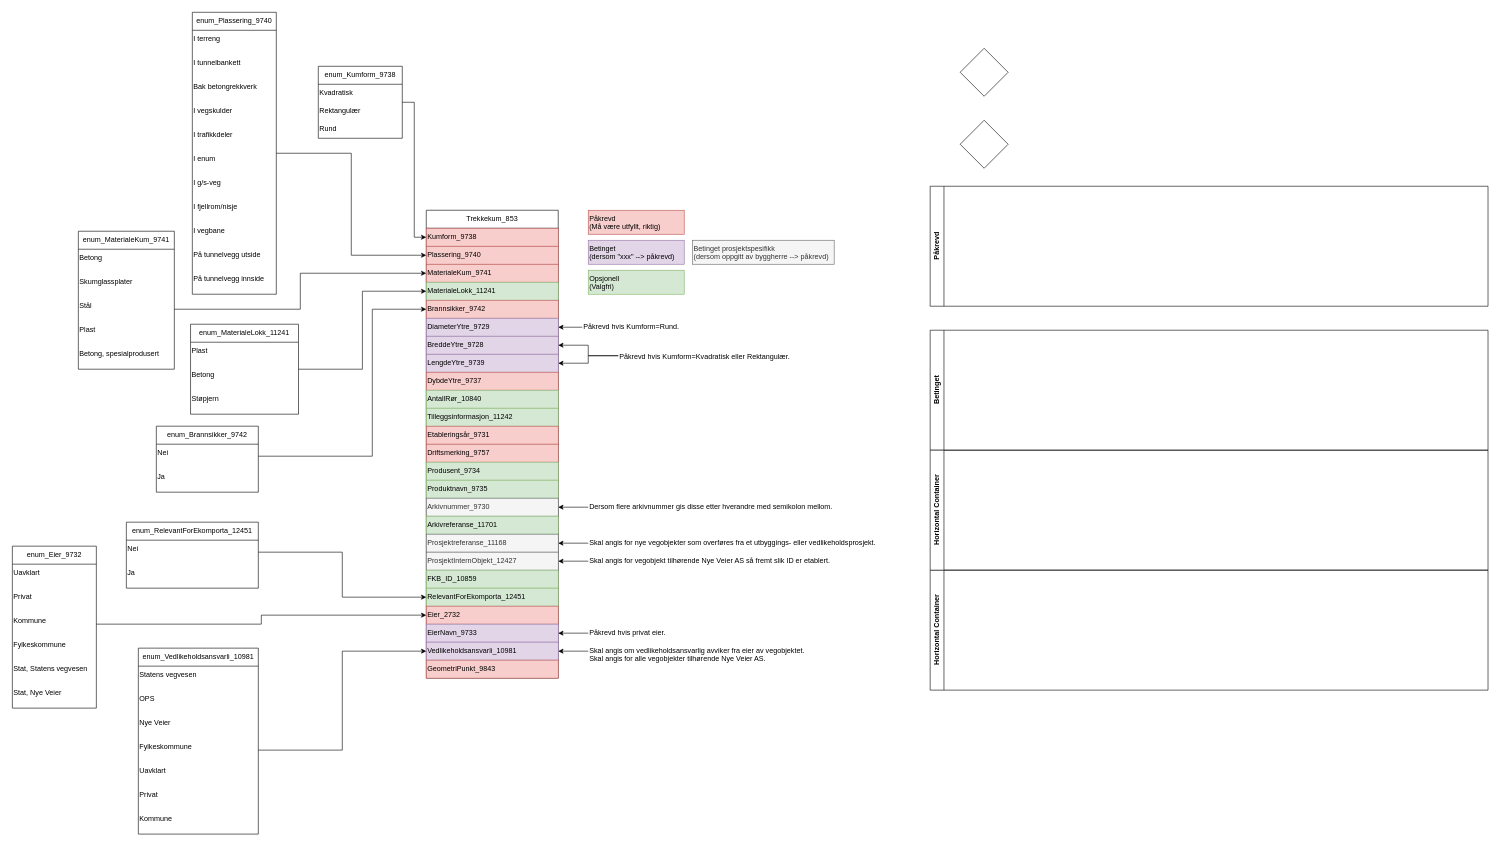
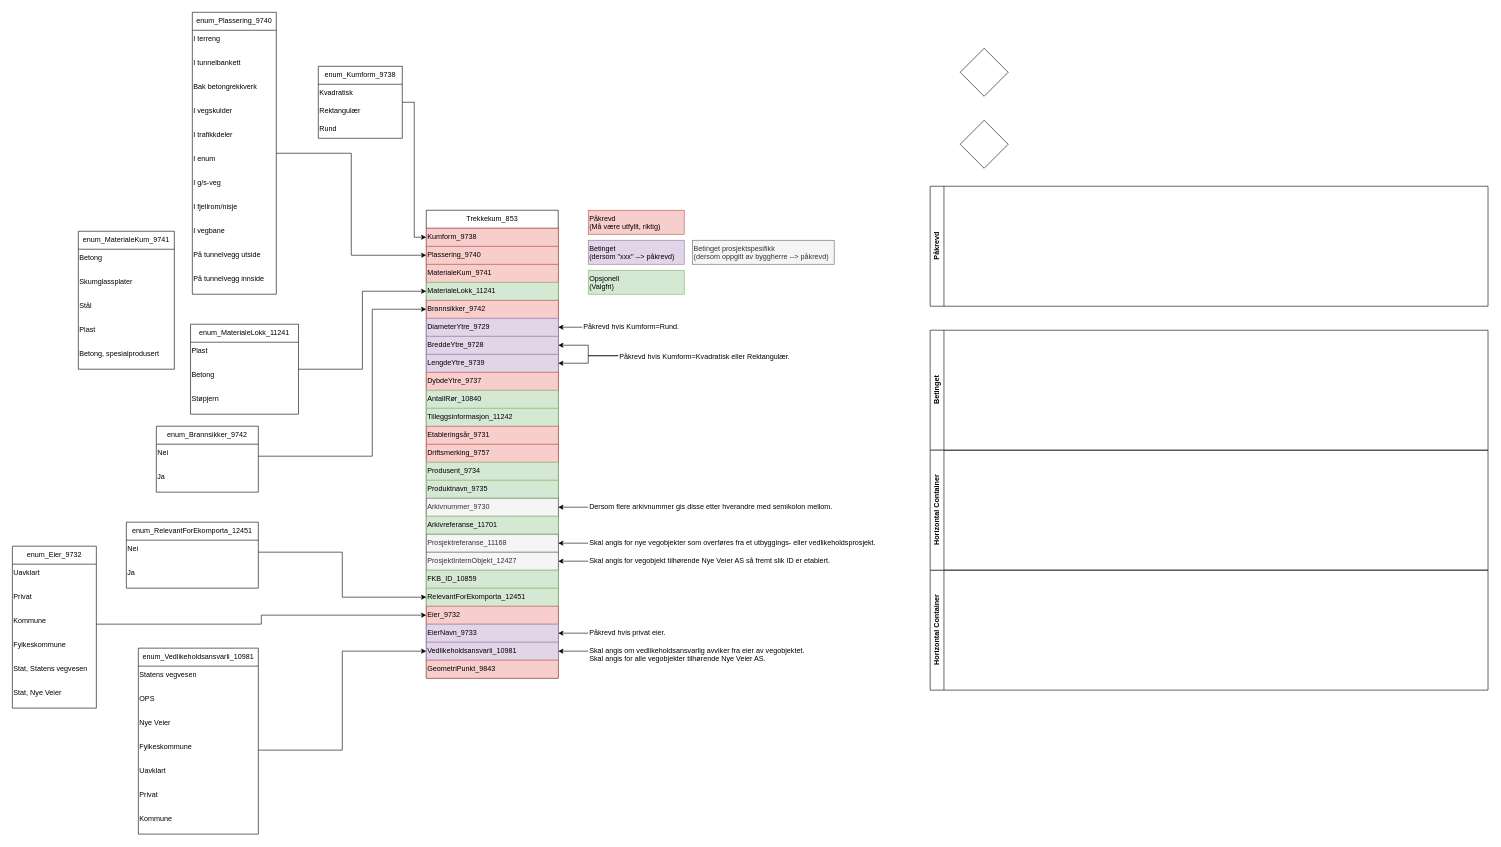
  <mxCell id="0" />
  <mxCell id="1" parent="0" />
  <mxCell id="2" value="Påkrevd" style="swimlane;horizontal=0;whiteSpace=wrap;html=1;startSize=23;" parent="1" vertex="1"><mxGeometry x="1550" y="310" width="930" height="200" as="geometry" /></mxCell>
  <mxCell id="3" value="Betinget" style="swimlane;horizontal=0;whiteSpace=wrap;html=1;" parent="1" vertex="1"><mxGeometry x="1550" y="550" width="930" height="200" as="geometry" /></mxCell>
  <mxCell id="4" value="Horizontal Container" style="swimlane;horizontal=0;whiteSpace=wrap;html=1;" parent="1" vertex="1"><mxGeometry x="1550" y="950" width="930" height="200" as="geometry" /></mxCell>
  <mxCell id="5" value="" style="rhombus;whiteSpace=wrap;html=1;" parent="1" vertex="1"><mxGeometry x="1600" y="80" width="80" height="80" as="geometry" /></mxCell>
  <mxCell id="6" value="" style="rhombus;whiteSpace=wrap;html=1;" parent="1" vertex="1"><mxGeometry x="1600" y="200" width="80" height="80" as="geometry" /></mxCell>
  <mxCell id="7" value="Trekkekum_853" style="swimlane;fontStyle=0;childLayout=stackLayout;horizontal=1;startSize=30;horizontalStack=0;resizeParent=1;resizeParentMax=0;resizeLast=0;collapsible=1;marginBottom=0;whiteSpace=wrap;html=1;" parent="1" vertex="1"><mxGeometry x="710" y="350" width="220" height="780" as="geometry" /></mxCell>
  <mxCell id="8" value="Kumform_9738" style="text;whiteSpace=wrap;fillColor=#f8cecc;strokeColor=#b85450;" parent="7" vertex="1"><mxGeometry y="30" width="220" height="30" as="geometry" /></mxCell>
  <mxCell id="9" value="Plassering_9740" style="text;whiteSpace=wrap;fillColor=#f8cecc;strokeColor=#b85450;" parent="7" vertex="1"><mxGeometry y="60" width="220" height="30" as="geometry" /></mxCell>
  <mxCell id="10" value="MaterialeKum_9741" style="text;whiteSpace=wrap;fillColor=#f8cecc;strokeColor=#b85450;" parent="7" vertex="1"><mxGeometry y="90" width="220" height="30" as="geometry" /></mxCell>
  <mxCell id="11" value="MaterialeLokk_11241" style="text;whiteSpace=wrap;fillColor=#d5e8d4;strokeColor=#82b366;" parent="7" vertex="1"><mxGeometry y="120" width="220" height="30" as="geometry" /></mxCell>
  <mxCell id="12" value="Brannsikker_9742" style="text;whiteSpace=wrap;fillColor=#f8cecc;strokeColor=#b85450;" parent="7" vertex="1"><mxGeometry y="150" width="220" height="30" as="geometry" /></mxCell>
  <mxCell id="13" value="DiameterYtre_9729" style="text;whiteSpace=wrap;fillColor=#e1d5e7;strokeColor=#9673a6;" parent="7" vertex="1"><mxGeometry y="180" width="220" height="30" as="geometry" /></mxCell>
  <mxCell id="14" value="BreddeYtre_9728" style="text;whiteSpace=wrap;fillColor=#e1d5e7;strokeColor=#9673a6;" parent="7" vertex="1"><mxGeometry y="210" width="220" height="30" as="geometry" /></mxCell>
  <mxCell id="15" value="LengdeYtre_9739" style="text;whiteSpace=wrap;fillColor=#e1d5e7;strokeColor=#9673a6;" parent="7" vertex="1"><mxGeometry y="240" width="220" height="30" as="geometry" /></mxCell>
  <mxCell id="16" value="DybdeYtre_9737" style="text;whiteSpace=wrap;fillColor=#f8cecc;strokeColor=#b85450;" parent="7" vertex="1"><mxGeometry y="270" width="220" height="30" as="geometry" /></mxCell>
  <mxCell id="17" value="AntallRør_10840" style="text;whiteSpace=wrap;fillColor=#d5e8d4;strokeColor=#82b366;" parent="7" vertex="1"><mxGeometry y="300" width="220" height="30" as="geometry" /></mxCell>
  <mxCell id="18" value="Tilleggsinformasjon_11242" style="text;whiteSpace=wrap;fillColor=#d5e8d4;strokeColor=#82b366;" parent="7" vertex="1"><mxGeometry y="330" width="220" height="30" as="geometry" /></mxCell>
  <mxCell id="19" value="Etableringsår_9731" style="text;whiteSpace=wrap;fillColor=#f8cecc;strokeColor=#b85450;" parent="7" vertex="1"><mxGeometry y="360" width="220" height="30" as="geometry" /></mxCell>
  <mxCell id="20" value="Driftsmerking_9757" style="text;whiteSpace=wrap;fillColor=#f8cecc;strokeColor=#b85450;" parent="7" vertex="1"><mxGeometry y="390" width="220" height="30" as="geometry" /></mxCell>
  <mxCell id="21" value="Produsent_9734" style="text;whiteSpace=wrap;fillColor=#d5e8d4;strokeColor=#82b366;" parent="7" vertex="1"><mxGeometry y="420" width="220" height="30" as="geometry" /></mxCell>
  <mxCell id="22" value="Produktnavn_9735" style="text;whiteSpace=wrap;fillColor=#d5e8d4;strokeColor=#82b366;" parent="7" vertex="1"><mxGeometry y="450" width="220" height="30" as="geometry" /></mxCell>
  <mxCell id="23" value="Arkivnummer_9730" style="text;whiteSpace=wrap;fillColor=#f5f5f5;strokeColor=#666666;fontColor=#333333;" parent="7" vertex="1"><mxGeometry y="480" width="220" height="30" as="geometry" /></mxCell>
  <mxCell id="24" value="Arkivreferanse_11701" style="text;whiteSpace=wrap;fillColor=#d5e8d4;strokeColor=#82b366;" parent="7" vertex="1"><mxGeometry y="510" width="220" height="30" as="geometry" /></mxCell>
  <mxCell id="25" value="Prosjektreferanse_11168" style="text;whiteSpace=wrap;fillColor=#f5f5f5;strokeColor=#666666;fontColor=#333333;" parent="7" vertex="1"><mxGeometry y="540" width="220" height="30" as="geometry" /></mxCell>
  <mxCell id="26" value="ProsjektInternObjekt_12427" style="text;whiteSpace=wrap;fillColor=#f5f5f5;strokeColor=#666666;fontColor=#333333;" parent="7" vertex="1"><mxGeometry y="570" width="220" height="30" as="geometry" /></mxCell>
  <mxCell id="27" value="FKB_ID_10859" style="text;whiteSpace=wrap;fillColor=#d5e8d4;strokeColor=#82b366;" parent="7" vertex="1"><mxGeometry y="600" width="220" height="30" as="geometry" /></mxCell>
  <mxCell id="28" value="RelevantForEkomporta_12451" style="text;whiteSpace=wrap;fillColor=#d5e8d4;strokeColor=#82b366;" parent="7" vertex="1"><mxGeometry y="630" width="220" height="30" as="geometry" /></mxCell>
- <mxCell id="29" value="Eier_2732" style="text;whiteSpace=wrap;fillColor=#f8cecc;strokeColor=#b85450;" parent="7" vertex="1"><mxGeometry y="660" width="220" height="30" as="geometry" /></mxCell>
+ <mxCell id="29" value="Eier_9732" style="text;whiteSpace=wrap;fillColor=#f8cecc;strokeColor=#b85450;" parent="7" vertex="1"><mxGeometry y="660" width="220" height="30" as="geometry" /></mxCell>
  <mxCell id="30" value="EierNavn_9733" style="text;whiteSpace=wrap;fillColor=#e1d5e7;strokeColor=#9673a6;" parent="7" vertex="1"><mxGeometry y="690" width="220" height="30" as="geometry" /></mxCell>
  <mxCell id="31" value="Vedlikeholdsansvarli_10981" style="text;whiteSpace=wrap;fillColor=#e1d5e7;strokeColor=#9673a6;" parent="7" vertex="1"><mxGeometry y="720" width="220" height="30" as="geometry" /></mxCell>
  <mxCell id="32" value="GeometriPunkt_9843" style="text;whiteSpace=wrap;fillColor=#f8cecc;strokeColor=#b85450;" parent="7" vertex="1"><mxGeometry y="750" width="220" height="30" as="geometry" /></mxCell>
  <mxCell id="33" value="Horizontal Container" style="swimlane;horizontal=0;whiteSpace=wrap;html=1;" parent="1" vertex="1"><mxGeometry x="1550" y="750" width="930" height="200" as="geometry" /></mxCell>
  <mxCell id="34" value="Påkrevd&#10;(Må være utfyllt, riktig)" style="text;whiteSpace=wrap;fillColor=#f8cecc;strokeColor=#b85450;" parent="1" vertex="1"><mxGeometry x="980" y="350" width="160" height="40" as="geometry" /></mxCell>
  <mxCell id="35" value="Betinget &#10;(dersom &quot;xxx&quot; --&gt; påkrevd)" style="text;whiteSpace=wrap;fillColor=#e1d5e7;strokeColor=#9673a6;" parent="1" vertex="1"><mxGeometry x="980" y="400" width="160" height="40" as="geometry" /></mxCell>
  <mxCell id="36" value="Opsjonell &#10;(Valgfri)" style="text;whiteSpace=wrap;fillColor=#d5e8d4;strokeColor=#82b366;" parent="1" vertex="1"><mxGeometry x="980" y="450" width="160" height="40" as="geometry" /></mxCell>
  <mxCell id="37" style="edgeStyle=orthogonalEdgeStyle;rounded=0;orthogonalLoop=1;jettySize=auto;html=1;entryX=0;entryY=0.5;entryDx=0;entryDy=0;" parent="1" source="38" target="8" edge="1"><mxGeometry relative="1" as="geometry" /></mxCell>
  <mxCell id="38" value="enum_Kumform_9738" style="swimlane;fontStyle=0;childLayout=stackLayout;horizontal=1;startSize=30;horizontalStack=0;resizeParent=1;resizeParentMax=0;resizeLast=0;collapsible=1;marginBottom=0;whiteSpace=wrap;html=1;" parent="1" vertex="1"><mxGeometry x="530" y="110" width="140" height="120" as="geometry" /></mxCell>
  <mxCell id="39" value="Kvadratisk" style="text;whiteSpace=wrap;" parent="38" vertex="1"><mxGeometry y="30" width="140" height="30" as="geometry" /></mxCell>
  <mxCell id="40" value="Rektangulær" style="text;whiteSpace=wrap;" parent="38" vertex="1"><mxGeometry y="60" width="140" height="30" as="geometry" /></mxCell>
  <mxCell id="41" value="Rund" style="text;whiteSpace=wrap;" parent="38" vertex="1"><mxGeometry y="90" width="140" height="30" as="geometry" /></mxCell>
  <mxCell id="42" style="edgeStyle=orthogonalEdgeStyle;rounded=0;orthogonalLoop=1;jettySize=auto;html=1;entryX=0;entryY=0.5;entryDx=0;entryDy=0;" parent="1" source="43" target="9" edge="1"><mxGeometry relative="1" as="geometry" /></mxCell>
  <mxCell id="43" value="enum_&lt;span style=&quot;text-align: left;&quot;&gt;Plassering_9740&lt;/span&gt;" style="swimlane;fontStyle=0;childLayout=stackLayout;horizontal=1;startSize=30;horizontalStack=0;resizeParent=1;resizeParentMax=0;resizeLast=0;collapsible=1;marginBottom=0;whiteSpace=wrap;html=1;" parent="1" vertex="1"><mxGeometry x="320" y="20" width="140" height="470" as="geometry" /></mxCell>
  <mxCell id="44" value="I terreng" style="text;whiteSpace=wrap;" parent="43" vertex="1"><mxGeometry y="30" width="140" height="40" as="geometry" /></mxCell>
  <mxCell id="45" value="I tunnelbankett" style="text;whiteSpace=wrap;" parent="43" vertex="1"><mxGeometry y="70" width="140" height="40" as="geometry" /></mxCell>
  <mxCell id="46" value="Bak betongrekkverk" style="text;whiteSpace=wrap;" parent="43" vertex="1"><mxGeometry y="110" width="140" height="40" as="geometry" /></mxCell>
  <mxCell id="47" value="I vegskulder" style="text;whiteSpace=wrap;" parent="43" vertex="1"><mxGeometry y="150" width="140" height="40" as="geometry" /></mxCell>
  <mxCell id="48" value="I trafikkdeler" style="text;whiteSpace=wrap;" parent="43" vertex="1"><mxGeometry y="190" width="140" height="40" as="geometry" /></mxCell>
  <mxCell id="49" value="I enum" style="text;whiteSpace=wrap;" parent="43" vertex="1"><mxGeometry y="230" width="140" height="40" as="geometry" /></mxCell>
  <mxCell id="50" value="I g/s-veg" style="text;whiteSpace=wrap;" parent="43" vertex="1"><mxGeometry y="270" width="140" height="40" as="geometry" /></mxCell>
  <mxCell id="51" value="I fjellrom/nisje" style="text;whiteSpace=wrap;" parent="43" vertex="1"><mxGeometry y="310" width="140" height="40" as="geometry" /></mxCell>
  <mxCell id="52" value="I vegbane" style="text;whiteSpace=wrap;" parent="43" vertex="1"><mxGeometry y="350" width="140" height="40" as="geometry" /></mxCell>
  <mxCell id="53" value="På tunnelvegg utside" style="text;whiteSpace=wrap;" parent="43" vertex="1"><mxGeometry y="390" width="140" height="40" as="geometry" /></mxCell>
  <mxCell id="54" value="På tunnelvegg innside" style="text;whiteSpace=wrap;" parent="43" vertex="1"><mxGeometry y="430" width="140" height="40" as="geometry" /></mxCell>
  <mxCell id="55" value="enum_MaterialeKum_9741" style="swimlane;fontStyle=0;childLayout=stackLayout;horizontal=1;startSize=30;horizontalStack=0;resizeParent=1;resizeParentMax=0;resizeLast=0;collapsible=1;marginBottom=0;whiteSpace=wrap;html=1;" parent="1" vertex="1"><mxGeometry x="130" y="385" width="160" height="230" as="geometry"><mxRectangle x="-690" y="355" width="180" height="30" as="alternateBounds" /></mxGeometry></mxCell>
  <mxCell id="56" value="Betong" style="text;whiteSpace=wrap;" parent="55" vertex="1"><mxGeometry y="30" width="160" height="40" as="geometry" /></mxCell>
  <mxCell id="57" value="Skumglassplater" style="text;whiteSpace=wrap;" parent="55" vertex="1"><mxGeometry y="70" width="160" height="40" as="geometry" /></mxCell>
  <mxCell id="58" value="Stål" style="text;whiteSpace=wrap;" parent="55" vertex="1"><mxGeometry y="110" width="160" height="40" as="geometry" /></mxCell>
  <mxCell id="59" value="Plast" style="text;whiteSpace=wrap;" parent="55" vertex="1"><mxGeometry y="150" width="160" height="40" as="geometry" /></mxCell>
  <mxCell id="60" value="Betong, spesialprodusert" style="text;whiteSpace=wrap;" parent="55" vertex="1"><mxGeometry y="190" width="160" height="40" as="geometry" /></mxCell>
- <mxCell id="61" style="edgeStyle=orthogonalEdgeStyle;rounded=0;orthogonalLoop=1;jettySize=auto;html=1;entryX=0;entryY=0.5;entryDx=0;entryDy=0;" parent="1" source="58" target="10" edge="1"><mxGeometry relative="1" as="geometry" /></mxCell>
  <mxCell id="62" style="edgeStyle=orthogonalEdgeStyle;rounded=0;orthogonalLoop=1;jettySize=auto;html=1;entryX=0;entryY=0.5;entryDx=0;entryDy=0;" parent="1" source="63" target="11" edge="1"><mxGeometry relative="1" as="geometry" /></mxCell>
  <mxCell id="63" value="enum_&lt;span style=&quot;text-align: left;&quot;&gt;MaterialeLokk_11241&lt;/span&gt;" style="swimlane;fontStyle=0;childLayout=stackLayout;horizontal=1;startSize=30;horizontalStack=0;resizeParent=1;resizeParentMax=0;resizeLast=0;collapsible=1;marginBottom=0;whiteSpace=wrap;html=1;" parent="1" vertex="1"><mxGeometry x="317" y="540" width="180" height="150" as="geometry" /></mxCell>
  <mxCell id="64" value="Plast" style="text;whiteSpace=wrap;" parent="63" vertex="1"><mxGeometry y="30" width="180" height="40" as="geometry" /></mxCell>
  <mxCell id="65" value="Betong" style="text;whiteSpace=wrap;" parent="63" vertex="1"><mxGeometry y="70" width="180" height="40" as="geometry" /></mxCell>
  <mxCell id="66" value="Støpjern" style="text;whiteSpace=wrap;" parent="63" vertex="1"><mxGeometry y="110" width="180" height="40" as="geometry" /></mxCell>
  <mxCell id="67" value="enum_&lt;span style=&quot;text-align: left;&quot;&gt;Brannsikker_9742&lt;/span&gt;" style="swimlane;fontStyle=0;childLayout=stackLayout;horizontal=1;startSize=30;horizontalStack=0;resizeParent=1;resizeParentMax=0;resizeLast=0;collapsible=1;marginBottom=0;whiteSpace=wrap;html=1;" parent="1" vertex="1"><mxGeometry x="260" y="710" width="170" height="110" as="geometry" /></mxCell>
  <mxCell id="68" value="Nei" style="text;whiteSpace=wrap;" parent="67" vertex="1"><mxGeometry y="30" width="170" height="40" as="geometry" /></mxCell>
  <mxCell id="69" value="Ja" style="text;whiteSpace=wrap;" parent="67" vertex="1"><mxGeometry y="70" width="170" height="40" as="geometry" /></mxCell>
  <mxCell id="70" style="edgeStyle=orthogonalEdgeStyle;rounded=0;orthogonalLoop=1;jettySize=auto;html=1;entryX=0;entryY=0.5;entryDx=0;entryDy=0;" parent="1" source="68" target="12" edge="1"><mxGeometry relative="1" as="geometry"><Array as="points"><mxPoint x="620" y="760" /><mxPoint x="620" y="515" /></Array></mxGeometry></mxCell>
  <mxCell id="71" value="enum_&lt;span style=&quot;text-align: left;&quot;&gt;RelevantForEkomporta_12451&lt;/span&gt;" style="swimlane;fontStyle=0;childLayout=stackLayout;horizontal=1;startSize=30;horizontalStack=0;resizeParent=1;resizeParentMax=0;resizeLast=0;collapsible=1;marginBottom=0;whiteSpace=wrap;html=1;" parent="1" vertex="1"><mxGeometry x="210" y="870" width="220" height="110" as="geometry" /></mxCell>
  <mxCell id="72" value="Nei" style="text;whiteSpace=wrap;" parent="71" vertex="1"><mxGeometry y="30" width="220" height="40" as="geometry" /></mxCell>
  <mxCell id="73" value="Ja" style="text;whiteSpace=wrap;" parent="71" vertex="1"><mxGeometry y="70" width="220" height="40" as="geometry" /></mxCell>
  <mxCell id="74" style="edgeStyle=orthogonalEdgeStyle;rounded=0;orthogonalLoop=1;jettySize=auto;html=1;entryX=0;entryY=0.5;entryDx=0;entryDy=0;" parent="1" source="72" target="28" edge="1"><mxGeometry relative="1" as="geometry" /></mxCell>
  <mxCell id="75" value="enum_Eier_9732" style="swimlane;fontStyle=0;childLayout=stackLayout;horizontal=1;startSize=30;horizontalStack=0;resizeParent=1;resizeParentMax=0;resizeLast=0;collapsible=1;marginBottom=0;whiteSpace=wrap;html=1;" parent="1" vertex="1"><mxGeometry x="20" y="910" width="140" height="270" as="geometry" /></mxCell>
  <mxCell id="76" value="Uavklart" style="text;whiteSpace=wrap;" parent="75" vertex="1"><mxGeometry y="30" width="140" height="40" as="geometry" /></mxCell>
  <mxCell id="77" value="Privat" style="text;whiteSpace=wrap;" parent="75" vertex="1"><mxGeometry y="70" width="140" height="40" as="geometry" /></mxCell>
  <mxCell id="78" value="Kommune" style="text;whiteSpace=wrap;" parent="75" vertex="1"><mxGeometry y="110" width="140" height="40" as="geometry" /></mxCell>
  <mxCell id="79" value="Fylkeskommune" style="text;whiteSpace=wrap;" parent="75" vertex="1"><mxGeometry y="150" width="140" height="40" as="geometry" /></mxCell>
  <mxCell id="80" value="Stat, Statens vegvesen" style="text;whiteSpace=wrap;" parent="75" vertex="1"><mxGeometry y="190" width="140" height="40" as="geometry" /></mxCell>
  <mxCell id="81" value="Stat, Nye Veier" style="text;whiteSpace=wrap;" parent="75" vertex="1"><mxGeometry y="230" width="140" height="40" as="geometry" /></mxCell>
  <mxCell id="82" style="edgeStyle=orthogonalEdgeStyle;rounded=0;orthogonalLoop=1;jettySize=auto;html=1;entryX=0;entryY=0.5;entryDx=0;entryDy=0;" parent="1" source="78" target="29" edge="1"><mxGeometry relative="1" as="geometry" /></mxCell>
  <mxCell id="83" value="enum_Vedlikeholdsansvarli_10981" style="swimlane;fontStyle=0;childLayout=stackLayout;horizontal=1;startSize=30;horizontalStack=0;resizeParent=1;resizeParentMax=0;resizeLast=0;collapsible=1;marginBottom=0;whiteSpace=wrap;html=1;" parent="1" vertex="1"><mxGeometry x="230" y="1080" width="200" height="310" as="geometry" /></mxCell>
  <mxCell id="84" value="Statens vegvesen" style="text;whiteSpace=wrap;" parent="83" vertex="1"><mxGeometry y="30" width="200" height="40" as="geometry" /></mxCell>
  <mxCell id="85" value="OPS" style="text;whiteSpace=wrap;" parent="83" vertex="1"><mxGeometry y="70" width="200" height="40" as="geometry" /></mxCell>
  <mxCell id="86" value="Nye Veier" style="text;whiteSpace=wrap;" parent="83" vertex="1"><mxGeometry y="110" width="200" height="40" as="geometry" /></mxCell>
  <mxCell id="87" value="Fylkeskommune" style="text;whiteSpace=wrap;" parent="83" vertex="1"><mxGeometry y="150" width="200" height="40" as="geometry" /></mxCell>
  <mxCell id="88" value="Uavklart" style="text;whiteSpace=wrap;" parent="83" vertex="1"><mxGeometry y="190" width="200" height="40" as="geometry" /></mxCell>
  <mxCell id="89" value="Privat" style="text;whiteSpace=wrap;" parent="83" vertex="1"><mxGeometry y="230" width="200" height="40" as="geometry" /></mxCell>
  <mxCell id="90" value="Kommune" style="text;whiteSpace=wrap;" parent="83" vertex="1"><mxGeometry y="270" width="200" height="40" as="geometry" /></mxCell>
  <mxCell id="91" style="edgeStyle=orthogonalEdgeStyle;rounded=0;orthogonalLoop=1;jettySize=auto;html=1;entryX=0;entryY=0.5;entryDx=0;entryDy=0;" parent="1" source="87" target="31" edge="1"><mxGeometry relative="1" as="geometry" /></mxCell>
  <mxCell id="92" style="edgeStyle=orthogonalEdgeStyle;rounded=0;orthogonalLoop=1;jettySize=auto;html=1;entryX=1;entryY=0.5;entryDx=0;entryDy=0;" parent="1" source="93" target="13" edge="1"><mxGeometry relative="1" as="geometry" /></mxCell>
  <mxCell id="93" value="Påkrevd hvis Kumform=Rund." style="text;whiteSpace=wrap;" parent="1" vertex="1"><mxGeometry x="970" y="530" width="190" height="30" as="geometry" /></mxCell>
  <mxCell id="94" style="edgeStyle=orthogonalEdgeStyle;rounded=0;orthogonalLoop=1;jettySize=auto;html=1;entryX=1;entryY=0.5;entryDx=0;entryDy=0;" parent="1" source="96" target="14" edge="1"><mxGeometry relative="1" as="geometry" /></mxCell>
  <mxCell id="95" style="edgeStyle=orthogonalEdgeStyle;rounded=0;orthogonalLoop=1;jettySize=auto;html=1;entryX=1;entryY=0.5;entryDx=0;entryDy=0;" parent="1" source="96" target="15" edge="1"><mxGeometry relative="1" as="geometry" /></mxCell>
  <mxCell id="96" value="Påkrevd hvis Kumform=Kvadratisk eller Rektangulær." style="text;whiteSpace=wrap;" parent="1" vertex="1"><mxGeometry x="1030" y="580" width="290" height="25" as="geometry" /></mxCell>
  <mxCell id="97" style="edgeStyle=orthogonalEdgeStyle;rounded=0;orthogonalLoop=1;jettySize=auto;html=1;entryX=1;entryY=0.5;entryDx=0;entryDy=0;" parent="1" source="98" target="23" edge="1"><mxGeometry relative="1" as="geometry" /></mxCell>
  <mxCell id="98" value="Dersom flere arkivnummer gis disse etter hverandre med semikolon mellom." style="text;whiteSpace=wrap;" parent="1" vertex="1"><mxGeometry x="980" y="830" width="410" height="30" as="geometry" /></mxCell>
  <mxCell id="99" style="edgeStyle=orthogonalEdgeStyle;rounded=0;orthogonalLoop=1;jettySize=auto;html=1;" parent="1" source="100" target="25" edge="1"><mxGeometry relative="1" as="geometry" /></mxCell>
  <mxCell id="100" value="Skal angis for nye vegobjekter som overføres fra et utbyggings- eller vedlikeholdsprosjekt." style="text;whiteSpace=wrap;" parent="1" vertex="1"><mxGeometry x="980" y="890" width="490" height="30" as="geometry" /></mxCell>
  <mxCell id="101" style="edgeStyle=orthogonalEdgeStyle;rounded=0;orthogonalLoop=1;jettySize=auto;html=1;entryX=1;entryY=0.5;entryDx=0;entryDy=0;" parent="1" source="102" target="26" edge="1"><mxGeometry relative="1" as="geometry" /></mxCell>
  <mxCell id="102" value="Skal angis for vegobjekt tilhørende Nye Veier AS så fremt slik ID er etablert." style="text;whiteSpace=wrap;" parent="1" vertex="1"><mxGeometry x="980" y="920" width="410" height="30" as="geometry" /></mxCell>
  <mxCell id="103" style="edgeStyle=orthogonalEdgeStyle;rounded=0;orthogonalLoop=1;jettySize=auto;html=1;entryX=1;entryY=0.5;entryDx=0;entryDy=0;" parent="1" source="104" target="30" edge="1"><mxGeometry relative="1" as="geometry" /></mxCell>
  <mxCell id="104" value="Påkrevd hvis privat eier." style="text;whiteSpace=wrap;" parent="1" vertex="1"><mxGeometry x="980" y="1040" width="140" height="30" as="geometry" /></mxCell>
  <mxCell id="105" style="edgeStyle=orthogonalEdgeStyle;rounded=0;orthogonalLoop=1;jettySize=auto;html=1;entryX=1;entryY=0.5;entryDx=0;entryDy=0;" parent="1" source="106" target="31" edge="1"><mxGeometry relative="1" as="geometry" /></mxCell>
  <mxCell id="106" value="Skal angis om vedlikeholdsansvarlig avviker fra eier av vegobjektet. Skal angis for alle vegobjekter tilhørende Nye Veier AS." style="text;whiteSpace=wrap;" parent="1" vertex="1"><mxGeometry x="980" y="1070" width="370" height="30" as="geometry" /></mxCell>
  <mxCell id="107" value="Betinget prosjektspesifikk&#10;(dersom oppgitt av byggherre --&gt; påkrevd)" style="text;whiteSpace=wrap;fillColor=#f5f5f5;strokeColor=#666666;fontColor=#333333;" vertex="1" parent="1"><mxGeometry x="1154" y="400" width="236" height="40" as="geometry" /></mxCell>
